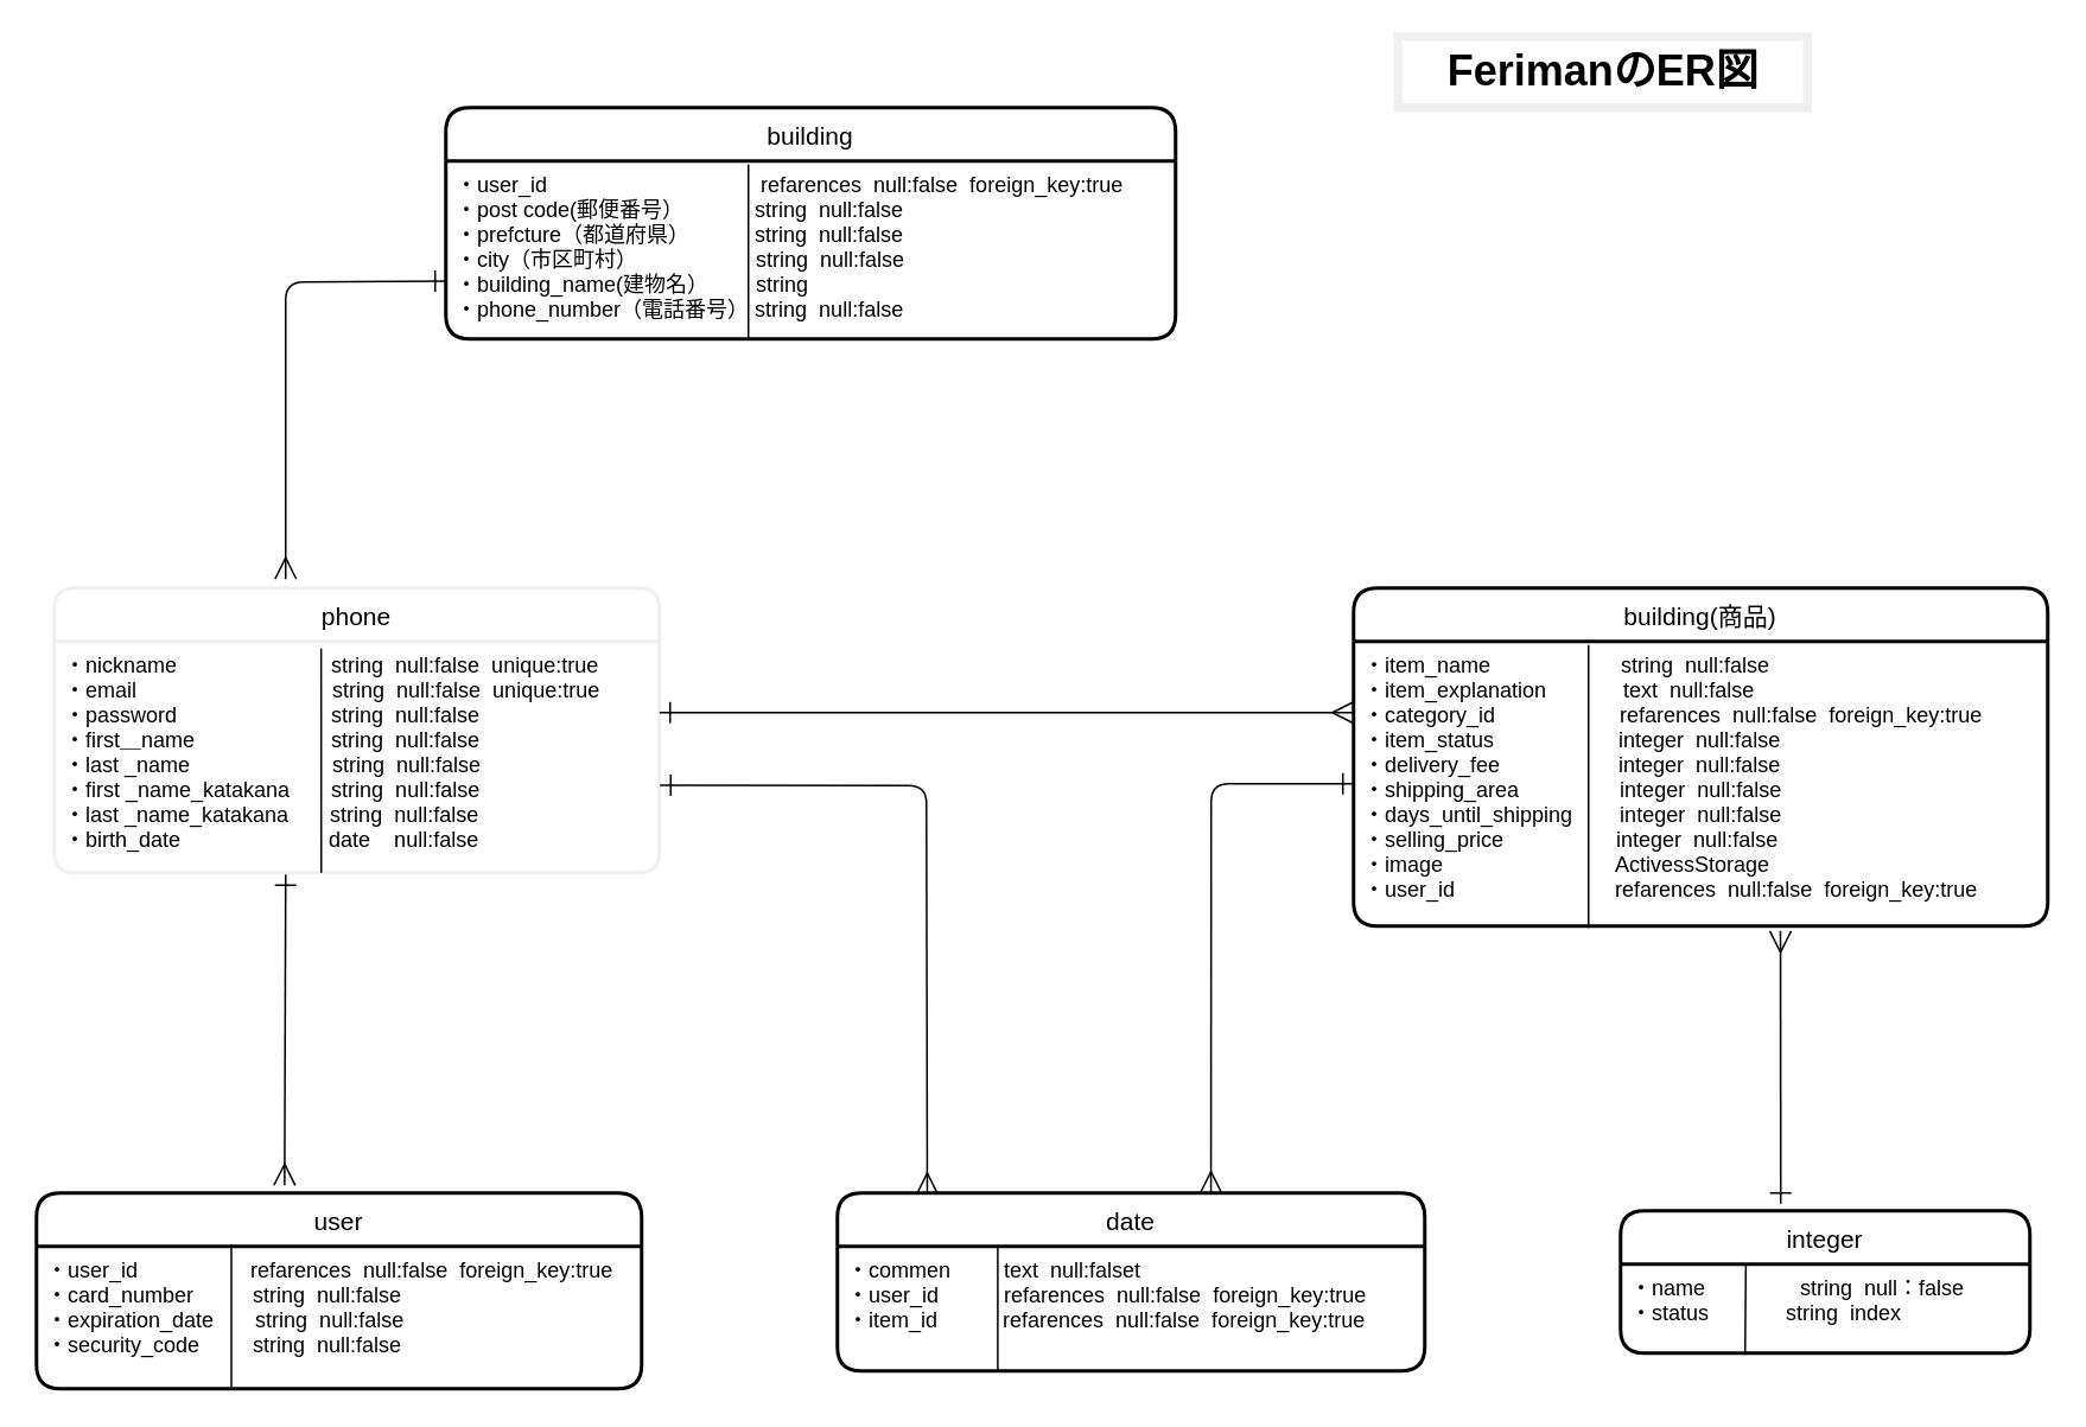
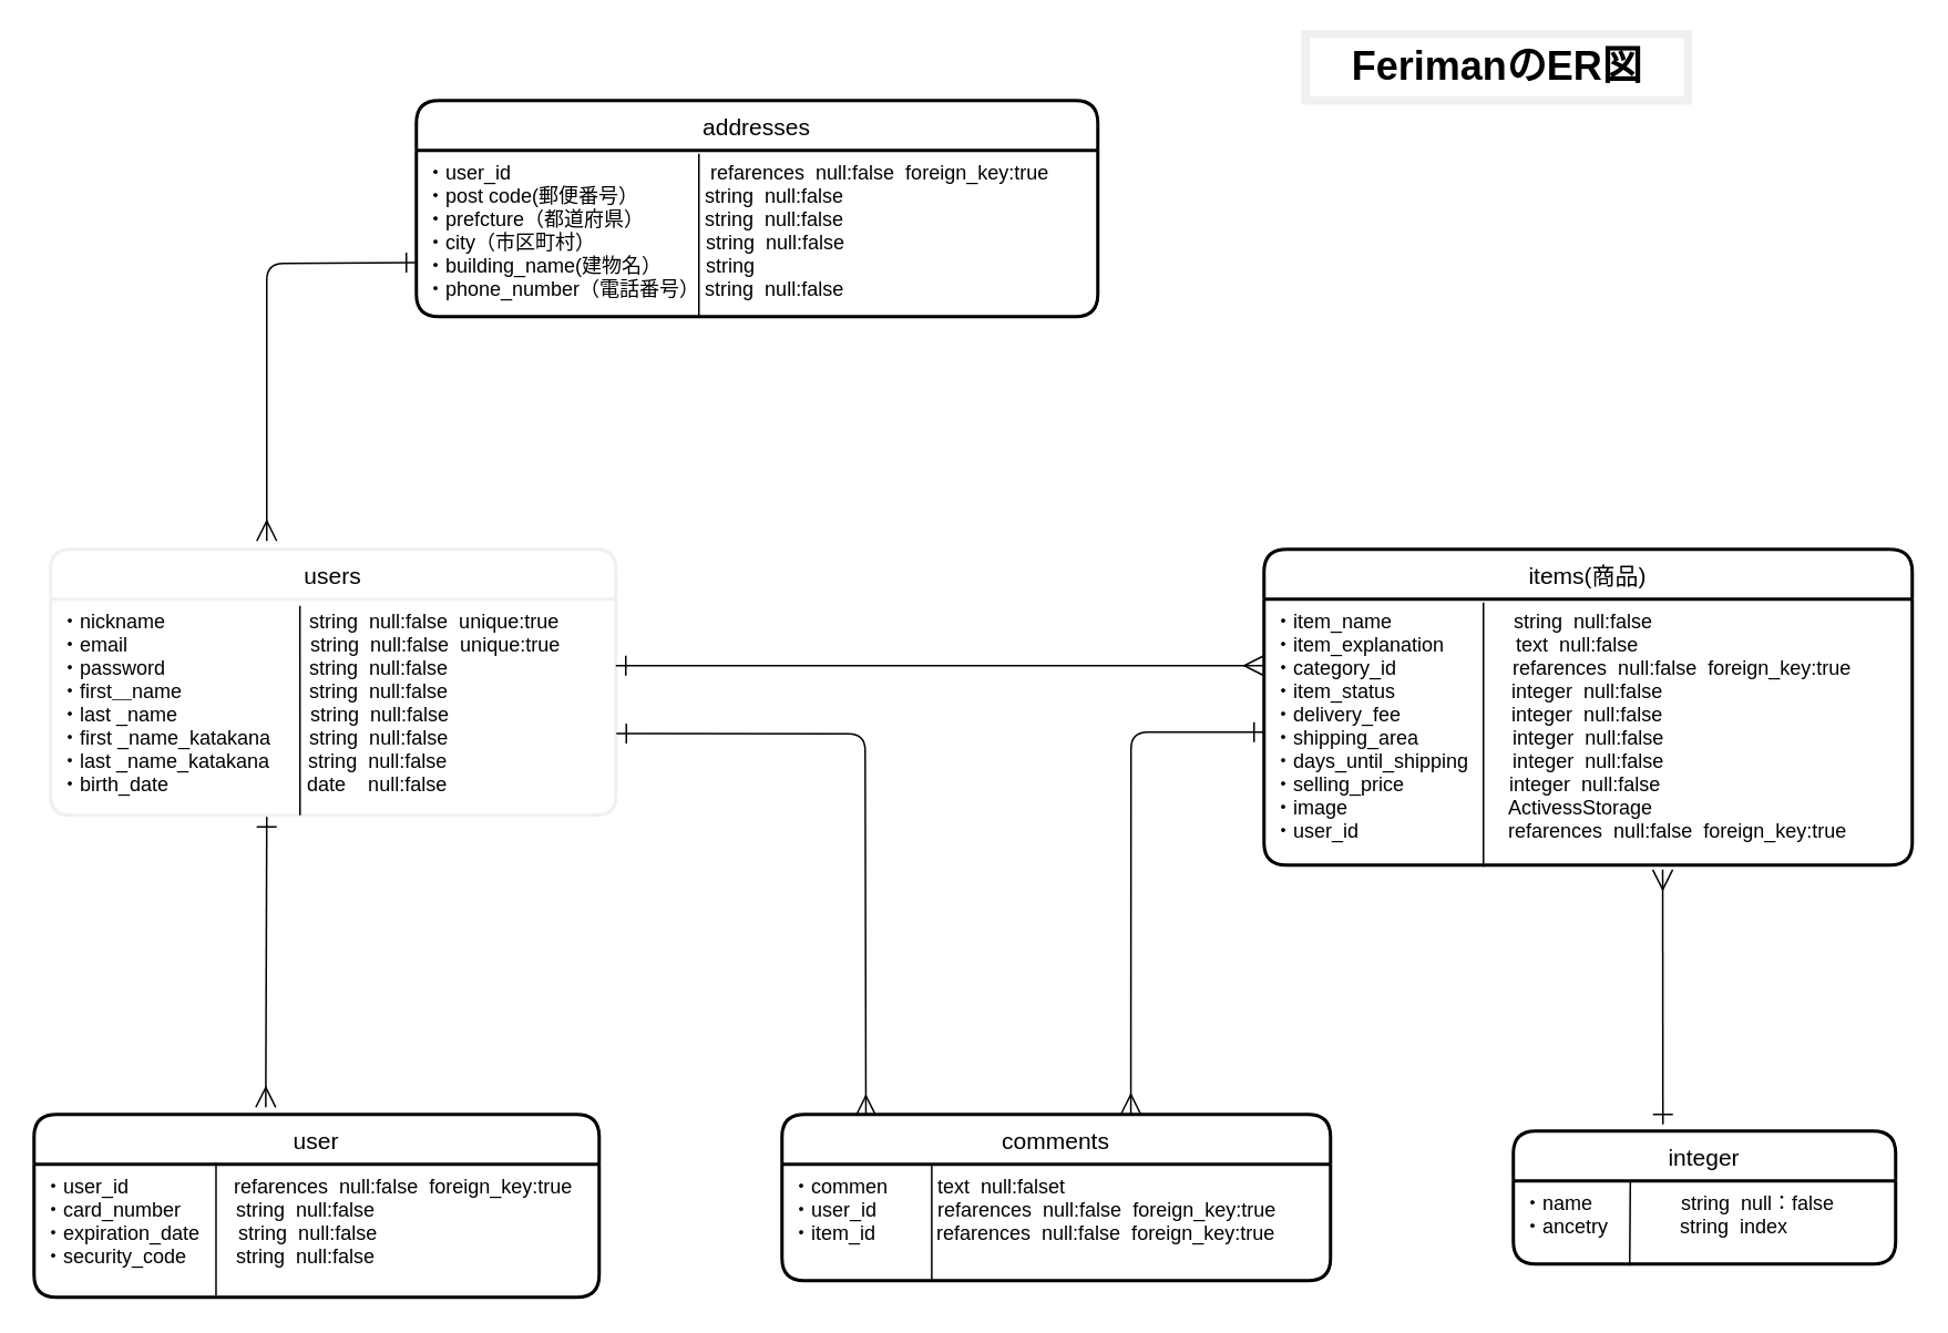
  <mxCell id="0" />
  <mxCell id="1" parent="0" />
- <mxCell id="2" value="phone" style="swimlane;childLayout=stackLayout;horizontal=1;startSize=30;horizontalStack=0;rounded=1;fontSize=14;fontStyle=0;strokeWidth=2;resizeParent=0;resizeLast=1;shadow=0;dashed=0;align=center;arcSize=13;strokeColor=#F0F0F0;" parent="1" vertex="1"><mxGeometry x="30" y="330" width="340" height="160" as="geometry"><mxRectangle x="80" y="120" width="70" height="30" as="alternateBounds" /></mxGeometry></mxCell>
+ <mxCell id="2" value="users" style="swimlane;childLayout=stackLayout;horizontal=1;startSize=30;horizontalStack=0;rounded=1;fontSize=14;fontStyle=0;strokeWidth=2;resizeParent=0;resizeLast=1;shadow=0;dashed=0;align=center;arcSize=13;strokeColor=#F0F0F0;" parent="1" vertex="1"><mxGeometry x="30" y="330" width="340" height="160" as="geometry"><mxRectangle x="80" y="120" width="70" height="30" as="alternateBounds" /></mxGeometry></mxCell>
  <mxCell id="3" value="・nickname                          string  null:false  unique:true&#10;・email                                 string  null:false  unique:true&#10;・password                          string  null:false                &#10;・first＿name                       string  null:false &#10;・last _name                        string  null:false&#10;・first _name_katakana       string  null:false&#10;・last _name_katakana       string  null:false&#10;・birth_date                         date    null:false &#10;" style="align=left;strokeColor=none;fillColor=none;spacingLeft=4;fontSize=12;verticalAlign=top;resizable=0;rotatable=0;part=1;" parent="2" vertex="1"><mxGeometry y="30" width="340" height="130" as="geometry" /></mxCell>
  <mxCell id="4" value="" style="endArrow=none;html=1;rounded=0;exitX=0.441;exitY=0.212;exitDx=0;exitDy=0;exitPerimeter=0;" parent="2" source="2" edge="1"><mxGeometry relative="1" as="geometry"><mxPoint x="129.5" y="30" as="sourcePoint" /><mxPoint x="150" y="139" as="targetPoint" /><Array as="points"><mxPoint x="150" y="160" /></Array></mxGeometry></mxCell>
- <mxCell id="5" value="building" style="swimlane;childLayout=stackLayout;horizontal=1;startSize=30;horizontalStack=0;rounded=1;fontSize=14;fontStyle=0;strokeWidth=2;resizeParent=0;resizeLast=1;shadow=0;dashed=0;align=center;" parent="1" vertex="1"><mxGeometry x="250" y="60" width="410" height="130" as="geometry" /></mxCell>
+ <mxCell id="5" value="addresses" style="swimlane;childLayout=stackLayout;horizontal=1;startSize=30;horizontalStack=0;rounded=1;fontSize=14;fontStyle=0;strokeWidth=2;resizeParent=0;resizeLast=1;shadow=0;dashed=0;align=center;" parent="1" vertex="1"><mxGeometry x="250" y="60" width="410" height="130" as="geometry" /></mxCell>
  <mxCell id="6" value="・user_id　　　　　　　　　　refarences  null:false  foreign_key:true&#10;・post code(郵便番号）            string  null:false&#10;・prefcture（都道府県）           string  null:false&#10;・city（市区町村）                    string  null:false&#10;・building_name(建物名）        string  &#10;・phone_number（電話番号） string  null:false&#10;" style="align=left;strokeColor=none;fillColor=none;spacingLeft=4;fontSize=12;verticalAlign=top;resizable=0;rotatable=0;part=1;" parent="5" vertex="1"><mxGeometry y="30" width="410" height="100" as="geometry" /></mxCell>
  <mxCell id="7" value="" style="endArrow=none;html=1;" parent="5" edge="1"><mxGeometry width="50" height="50" relative="1" as="geometry"><mxPoint x="170" y="32" as="sourcePoint" /><mxPoint x="170" y="130" as="targetPoint" /></mxGeometry></mxCell>
- <mxCell id="8" value="building(商品)" style="swimlane;childLayout=stackLayout;horizontal=1;startSize=30;horizontalStack=0;rounded=1;fontSize=14;fontStyle=0;strokeWidth=2;resizeParent=0;resizeLast=1;shadow=0;dashed=0;align=center;" parent="1" vertex="1"><mxGeometry x="760" y="330" width="390" height="190" as="geometry" /></mxCell>
+ <mxCell id="8" value="items(商品)" style="swimlane;childLayout=stackLayout;horizontal=1;startSize=30;horizontalStack=0;rounded=1;fontSize=14;fontStyle=0;strokeWidth=2;resizeParent=0;resizeLast=1;shadow=0;dashed=0;align=center;" parent="1" vertex="1"><mxGeometry x="760" y="330" width="390" height="190" as="geometry" /></mxCell>
  <mxCell id="9" value="・item_name                      string  null:false&#10;・item_explanation             text  null:false&#10;・category_id                     refarences  null:false  foreign_key:true&#10;・item_status                     integer  null:false&#10;・delivery_fee                    integer  null:false&#10;・shipping_area                 integer  null:false&#10;・days_until_shipping        integer  null:false&#10;・selling_price                   integer  null:false&#10;・image                             ActivessStorage&#10;・user_id                           refarences  null:false  foreign_key:true" style="align=left;strokeColor=none;fillColor=none;spacingLeft=4;fontSize=12;verticalAlign=top;resizable=0;rotatable=0;part=1;" parent="8" vertex="1"><mxGeometry y="30" width="390" height="160" as="geometry" /></mxCell>
  <mxCell id="10" value="" style="endArrow=none;html=1;" parent="8" edge="1"><mxGeometry width="50" height="50" relative="1" as="geometry"><mxPoint x="132" y="191" as="sourcePoint" /><mxPoint x="132" y="32" as="targetPoint" /></mxGeometry></mxCell>
  <mxCell id="11" value="user" style="swimlane;childLayout=stackLayout;horizontal=1;startSize=30;horizontalStack=0;rounded=1;fontSize=14;fontStyle=0;strokeWidth=2;resizeParent=0;resizeLast=1;shadow=0;dashed=0;align=center;" parent="1" vertex="1"><mxGeometry x="20" y="670" width="340" height="110" as="geometry" /></mxCell>
  <mxCell id="12" value="・user_id                   refarences  null:false  foreign_key:true&#10;・card_number          string  null:false&#10;・expiration_date       string  null:false&#10;・security_code         string  null:false" style="align=left;strokeColor=none;fillColor=none;spacingLeft=4;fontSize=12;verticalAlign=top;resizable=0;rotatable=0;part=1;" parent="11" vertex="1"><mxGeometry y="30" width="340" height="80" as="geometry" /></mxCell>
  <mxCell id="13" value="" style="endArrow=none;html=1;exitX=0.322;exitY=0.262;exitDx=0;exitDy=0;exitPerimeter=0;entryX=0.322;entryY=0.985;entryDx=0;entryDy=0;entryPerimeter=0;" parent="11" source="11" target="12" edge="1"><mxGeometry width="50" height="50" relative="1" as="geometry"><mxPoint x="180" y="20" as="sourcePoint" /><mxPoint x="120" y="109" as="targetPoint" /></mxGeometry></mxCell>
  <mxCell id="14" value="integer" style="swimlane;childLayout=stackLayout;horizontal=1;startSize=30;horizontalStack=0;rounded=1;fontSize=14;fontStyle=0;strokeWidth=2;resizeParent=0;resizeLast=1;shadow=0;dashed=0;align=center;" parent="1" vertex="1"><mxGeometry x="910" y="680" width="230" height="80" as="geometry" /></mxCell>
- <mxCell id="15" value="・name                string  null：false&#10;・status             string  index" style="align=left;strokeColor=none;fillColor=none;spacingLeft=4;fontSize=12;verticalAlign=top;resizable=0;rotatable=0;part=1;" parent="14" vertex="1"><mxGeometry y="30" width="230" height="50" as="geometry" /></mxCell>
+ <mxCell id="15" value="・name                string  null：false&#10;・ancetry             string  index" style="align=left;strokeColor=none;fillColor=none;spacingLeft=4;fontSize=12;verticalAlign=top;resizable=0;rotatable=0;part=1;" parent="14" vertex="1"><mxGeometry y="30" width="230" height="50" as="geometry" /></mxCell>
  <mxCell id="16" value="" style="endArrow=none;html=1;exitX=0.306;exitY=0.013;exitDx=0;exitDy=0;exitPerimeter=0;" parent="14" source="15" edge="1"><mxGeometry width="50" height="50" relative="1" as="geometry"><mxPoint x="170" y="-40" as="sourcePoint" /><mxPoint x="70" y="81" as="targetPoint" /></mxGeometry></mxCell>
  <mxCell id="17" value="" style="endArrow=ERone;html=1;entryX=0;entryY=0.75;entryDx=0;entryDy=0;rounded=1;startArrow=ERmany;startFill=0;endFill=0;endSize=10;startSize=10;" parent="1" target="5" edge="1"><mxGeometry width="50" height="50" relative="1" as="geometry"><mxPoint x="160" y="325" as="sourcePoint" /><mxPoint x="250" y="290" as="targetPoint" /><Array as="points"><mxPoint x="160" y="158" /></Array></mxGeometry></mxCell>
  <mxCell id="18" value="" style="endArrow=ERone;html=1;exitX=0.41;exitY=-0.039;exitDx=0;exitDy=0;exitPerimeter=0;startArrow=ERmany;startFill=0;endFill=0;endSize=10;startSize=10;" parent="1" source="11" edge="1"><mxGeometry width="50" height="50" relative="1" as="geometry"><mxPoint x="165" y="670" as="sourcePoint" /><mxPoint x="160" y="491" as="targetPoint" /></mxGeometry></mxCell>
- <mxCell id="19" value="date" style="swimlane;childLayout=stackLayout;horizontal=1;startSize=30;horizontalStack=0;rounded=1;fontSize=14;fontStyle=0;strokeWidth=2;resizeParent=0;resizeLast=1;shadow=0;dashed=0;align=center;" parent="1" vertex="1"><mxGeometry x="470" y="670" width="330" height="100" as="geometry" /></mxCell>
+ <mxCell id="19" value="comments" style="swimlane;childLayout=stackLayout;horizontal=1;startSize=30;horizontalStack=0;rounded=1;fontSize=14;fontStyle=0;strokeWidth=2;resizeParent=0;resizeLast=1;shadow=0;dashed=0;align=center;" parent="1" vertex="1"><mxGeometry x="470" y="670" width="330" height="100" as="geometry" /></mxCell>
  <mxCell id="20" value="・commen         text  null:falset &#10;・user_id           refarences  null:false  foreign_key:true&#10;・item_id           refarences  null:false  foreign_key:true" style="align=left;strokeColor=none;fillColor=none;spacingLeft=4;fontSize=12;verticalAlign=top;resizable=0;rotatable=0;part=1;" parent="19" vertex="1"><mxGeometry y="30" width="330" height="70" as="geometry" /></mxCell>
  <mxCell id="21" value="" style="endArrow=none;html=1;exitX=0.273;exitY=0.297;exitDx=0;exitDy=0;exitPerimeter=0;entryX=0.273;entryY=0.995;entryDx=0;entryDy=0;entryPerimeter=0;" parent="19" source="19" target="20" edge="1"><mxGeometry width="50" height="50" relative="1" as="geometry"><mxPoint x="110" y="-60" as="sourcePoint" /><mxPoint x="160" y="-110" as="targetPoint" /></mxGeometry></mxCell>
  <mxCell id="22" value="" style="endArrow=ERone;html=1;entryX=1.001;entryY=0.622;entryDx=0;entryDy=0;entryPerimeter=0;exitX=0.153;exitY=0.008;exitDx=0;exitDy=0;exitPerimeter=0;startArrow=ERmany;startFill=0;endFill=0;endSize=10;startSize=10;" parent="1" source="19" target="3" edge="1"><mxGeometry width="50" height="50" relative="1" as="geometry"><mxPoint x="520" y="660" as="sourcePoint" /><mxPoint x="420" y="530" as="targetPoint" /><Array as="points"><mxPoint x="520" y="441" /></Array></mxGeometry></mxCell>
  <mxCell id="23" value="" style="endArrow=ERmany;html=1;entryX=0;entryY=0.25;entryDx=0;entryDy=0;startArrow=ERone;startFill=0;endFill=0;endSize=10;startSize=10;" parent="1" target="9" edge="1"><mxGeometry width="50" height="50" relative="1" as="geometry"><mxPoint x="370" y="400" as="sourcePoint" /><mxPoint x="420" y="350" as="targetPoint" /></mxGeometry></mxCell>
  <mxCell id="24" value="" style="endArrow=ERone;html=1;entryX=0;entryY=0.5;entryDx=0;entryDy=0;exitX=0.636;exitY=0;exitDx=0;exitDy=0;exitPerimeter=0;startArrow=ERmany;startFill=0;endFill=0;endSize=10;startSize=10;" parent="1" source="19" target="9" edge="1"><mxGeometry width="50" height="50" relative="1" as="geometry"><mxPoint x="680" y="650" as="sourcePoint" /><mxPoint x="650" y="530" as="targetPoint" /><Array as="points"><mxPoint x="680" y="440" /></Array></mxGeometry></mxCell>
  <mxCell id="25" value="" style="endArrow=ERmany;html=1;entryX=0.615;entryY=1.017;entryDx=0;entryDy=0;entryPerimeter=0;startArrow=ERone;startFill=0;endFill=0;endSize=10;startSize=10;" parent="1" target="9" edge="1"><mxGeometry width="50" height="50" relative="1" as="geometry"><mxPoint x="1000" y="676" as="sourcePoint" /><mxPoint x="1060" y="530" as="targetPoint" /></mxGeometry></mxCell>
  <mxCell id="26" value="FerimanのER図" style="text;fillColor=none;html=1;fontSize=24;fontStyle=1;verticalAlign=middle;align=center;strokeWidth=5;strokeColor=#f0f0f0;" parent="1" vertex="1"><mxGeometry x="785" y="20" width="230" height="40" as="geometry" /></mxCell>
